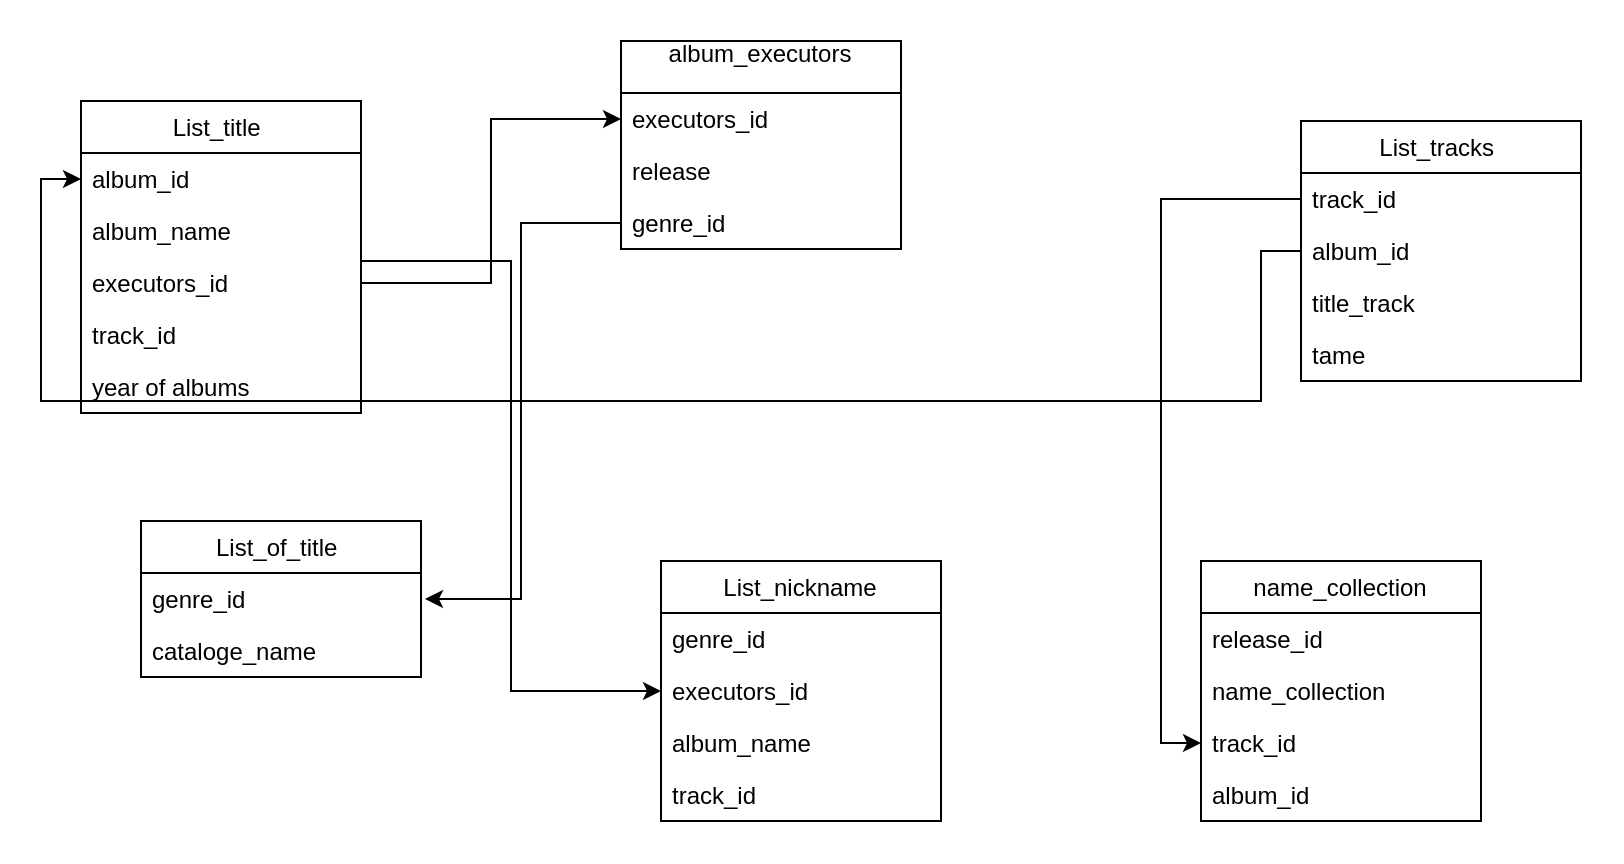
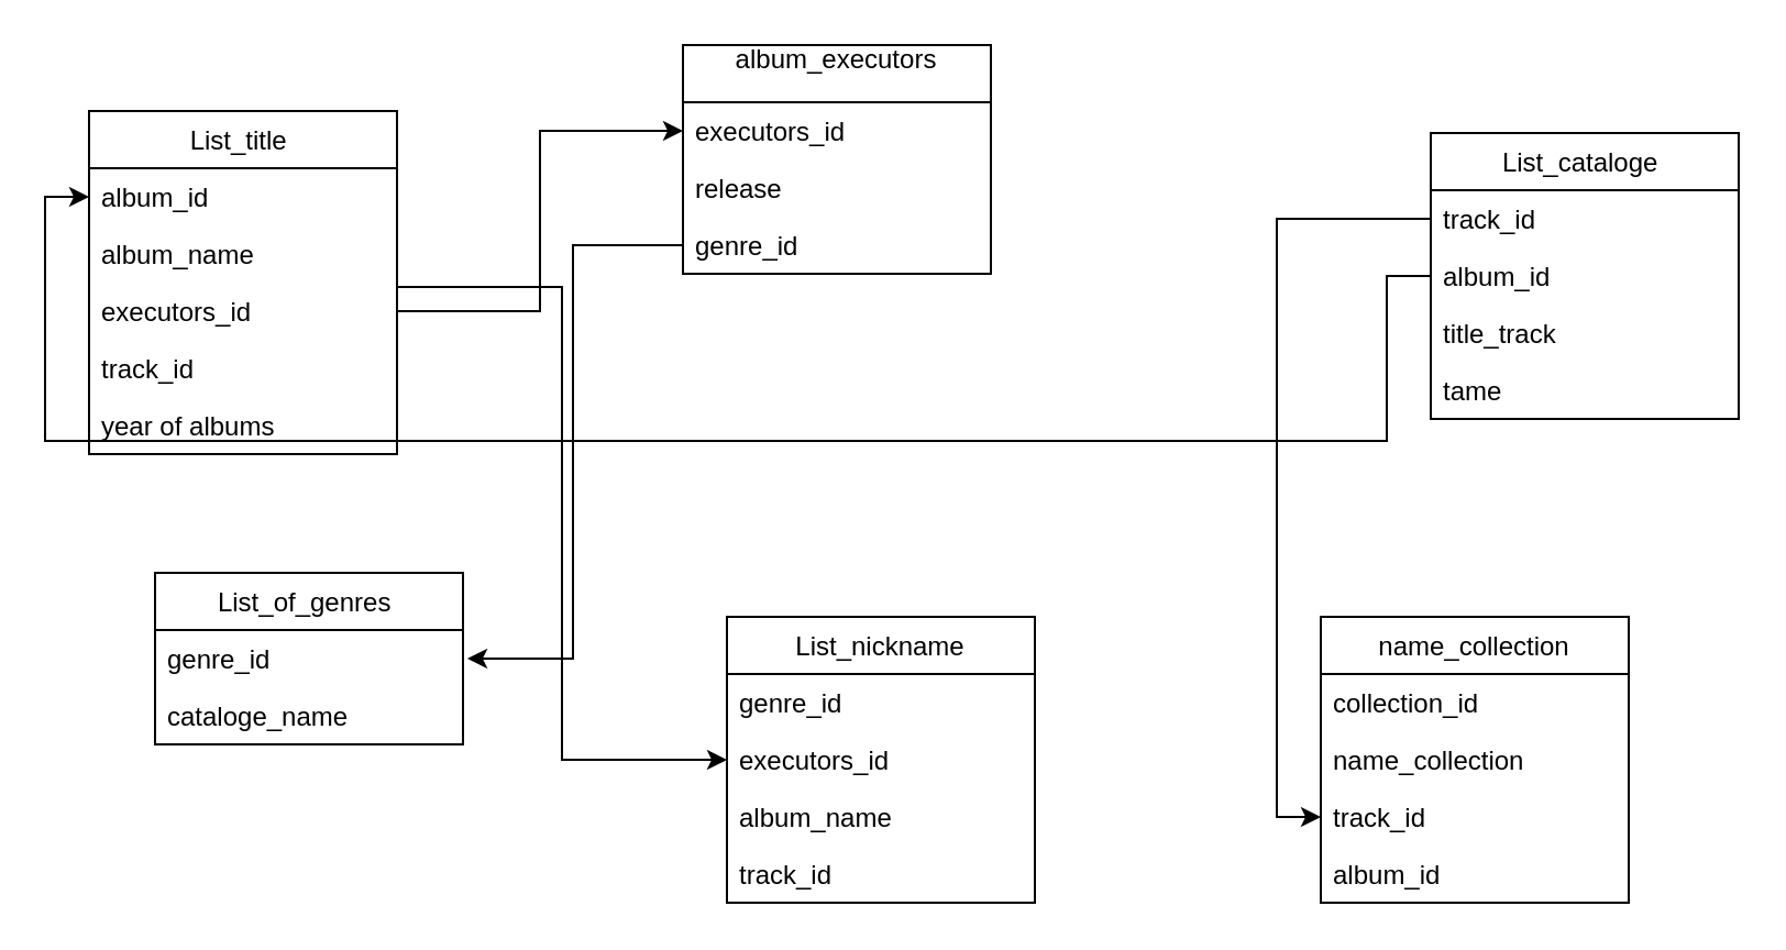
  <mxCell id="0" />
  <mxCell id="1" parent="0" />
  <mxCell id="2" value="album_executors&#10; " style="swimlane;fontStyle=0;childLayout=stackLayout;horizontal=1;startSize=26;fillColor=none;horizontalStack=0;resizeParent=1;resizeParentMax=0;resizeLast=0;collapsible=1;marginBottom=0;" parent="1" vertex="1"><mxGeometry x="310" y="20" width="140" height="104" as="geometry" /></mxCell>
  <mxCell id="3" value="executors_id " style="text;strokeColor=none;fillColor=none;align=left;verticalAlign=top;spacingLeft=4;spacingRight=4;overflow=hidden;rotatable=0;points=[[0,0.5],[1,0.5]];portConstraint=eastwest;" parent="2" vertex="1"><mxGeometry y="26" width="140" height="26" as="geometry" /></mxCell>
  <mxCell id="4" value="release" style="text;strokeColor=none;fillColor=none;align=left;verticalAlign=top;spacingLeft=4;spacingRight=4;overflow=hidden;rotatable=0;points=[[0,0.5],[1,0.5]];portConstraint=eastwest;" parent="2" vertex="1"><mxGeometry y="52" width="140" height="26" as="geometry" /></mxCell>
  <mxCell id="5" value="genre_id " style="text;strokeColor=none;fillColor=none;align=left;verticalAlign=top;spacingLeft=4;spacingRight=4;overflow=hidden;rotatable=0;points=[[0,0.5],[1,0.5]];portConstraint=eastwest;" parent="2" vertex="1"><mxGeometry y="78" width="140" height="26" as="geometry" /></mxCell>
  <mxCell id="6" value="List_title " style="swimlane;fontStyle=0;childLayout=stackLayout;horizontal=1;startSize=26;fillColor=none;horizontalStack=0;resizeParent=1;resizeParentMax=0;resizeLast=0;collapsible=1;marginBottom=0;" parent="1" vertex="1"><mxGeometry x="40" y="50" width="140" height="156" as="geometry" /></mxCell>
  <mxCell id="7" value="album_id " style="text;strokeColor=none;fillColor=none;align=left;verticalAlign=top;spacingLeft=4;spacingRight=4;overflow=hidden;rotatable=0;points=[[0,0.5],[1,0.5]];portConstraint=eastwest;" parent="6" vertex="1"><mxGeometry y="26" width="140" height="26" as="geometry" /></mxCell>
  <mxCell id="8" value="album_name " style="text;strokeColor=none;fillColor=none;align=left;verticalAlign=top;spacingLeft=4;spacingRight=4;overflow=hidden;rotatable=0;points=[[0,0.5],[1,0.5]];portConstraint=eastwest;" vertex="1" parent="6"><mxGeometry y="52" width="140" height="26" as="geometry" /></mxCell>
  <mxCell id="9" value="executors_id " style="text;strokeColor=none;fillColor=none;align=left;verticalAlign=top;spacingLeft=4;spacingRight=4;overflow=hidden;rotatable=0;points=[[0,0.5],[1,0.5]];portConstraint=eastwest;" parent="6" vertex="1"><mxGeometry y="78" width="140" height="26" as="geometry" /></mxCell>
  <mxCell id="10" value="track_id " style="text;strokeColor=none;fillColor=none;align=left;verticalAlign=top;spacingLeft=4;spacingRight=4;overflow=hidden;rotatable=0;points=[[0,0.5],[1,0.5]];portConstraint=eastwest;" parent="6" vertex="1"><mxGeometry y="104" width="140" height="26" as="geometry" /></mxCell>
  <mxCell id="11" value="year of albums " style="text;strokeColor=none;fillColor=none;align=left;verticalAlign=top;spacingLeft=4;spacingRight=4;overflow=hidden;rotatable=0;points=[[0,0.5],[1,0.5]];portConstraint=eastwest;" parent="6" vertex="1"><mxGeometry y="130" width="140" height="26" as="geometry" /></mxCell>
- <mxCell id="12" value="List_tracks " style="swimlane;fontStyle=0;childLayout=stackLayout;horizontal=1;startSize=26;fillColor=none;horizontalStack=0;resizeParent=1;resizeParentMax=0;resizeLast=0;collapsible=1;marginBottom=0;" parent="1" vertex="1"><mxGeometry x="650" y="60" width="140" height="130" as="geometry" /></mxCell>
+ <mxCell id="12" value="List_cataloge " style="swimlane;fontStyle=0;childLayout=stackLayout;horizontal=1;startSize=26;fillColor=none;horizontalStack=0;resizeParent=1;resizeParentMax=0;resizeLast=0;collapsible=1;marginBottom=0;" parent="1" vertex="1"><mxGeometry x="650" y="60" width="140" height="130" as="geometry" /></mxCell>
  <mxCell id="13" value="track_id " style="text;strokeColor=none;fillColor=none;align=left;verticalAlign=top;spacingLeft=4;spacingRight=4;overflow=hidden;rotatable=0;points=[[0,0.5],[1,0.5]];portConstraint=eastwest;" parent="12" vertex="1"><mxGeometry y="26" width="140" height="26" as="geometry" /></mxCell>
  <mxCell id="14" value="album_id " style="text;strokeColor=none;fillColor=none;align=left;verticalAlign=top;spacingLeft=4;spacingRight=4;overflow=hidden;rotatable=0;points=[[0,0.5],[1,0.5]];portConstraint=eastwest;" parent="12" vertex="1"><mxGeometry y="52" width="140" height="26" as="geometry" /></mxCell>
  <mxCell id="15" value="title_track " style="text;strokeColor=none;fillColor=none;align=left;verticalAlign=top;spacingLeft=4;spacingRight=4;overflow=hidden;rotatable=0;points=[[0,0.5],[1,0.5]];portConstraint=eastwest;" parent="12" vertex="1"><mxGeometry y="78" width="140" height="26" as="geometry" /></mxCell>
  <mxCell id="16" value="tame" style="text;strokeColor=none;fillColor=none;align=left;verticalAlign=top;spacingLeft=4;spacingRight=4;overflow=hidden;rotatable=0;points=[[0,0.5],[1,0.5]];portConstraint=eastwest;" parent="12" vertex="1"><mxGeometry y="104" width="140" height="26" as="geometry" /></mxCell>
- <mxCell id="17" value="List_of_title " style="swimlane;fontStyle=0;childLayout=stackLayout;horizontal=1;startSize=26;fillColor=none;horizontalStack=0;resizeParent=1;resizeParentMax=0;resizeLast=0;collapsible=1;marginBottom=0;" parent="1" vertex="1"><mxGeometry x="70" y="260" width="140" height="78" as="geometry" /></mxCell>
+ <mxCell id="17" value="List_of_genres " style="swimlane;fontStyle=0;childLayout=stackLayout;horizontal=1;startSize=26;fillColor=none;horizontalStack=0;resizeParent=1;resizeParentMax=0;resizeLast=0;collapsible=1;marginBottom=0;" parent="1" vertex="1"><mxGeometry x="70" y="260" width="140" height="78" as="geometry" /></mxCell>
  <mxCell id="18" value="genre_id " style="text;strokeColor=none;fillColor=none;align=left;verticalAlign=top;spacingLeft=4;spacingRight=4;overflow=hidden;rotatable=0;points=[[0,0.5],[1,0.5]];portConstraint=eastwest;" parent="17" vertex="1"><mxGeometry y="26" width="140" height="26" as="geometry" /></mxCell>
  <mxCell id="19" value="cataloge_name " style="text;strokeColor=none;fillColor=none;align=left;verticalAlign=top;spacingLeft=4;spacingRight=4;overflow=hidden;rotatable=0;points=[[0,0.5],[1,0.5]];portConstraint=eastwest;" parent="17" vertex="1"><mxGeometry y="52" width="140" height="26" as="geometry" /></mxCell>
  <mxCell id="20" value="List_nickname" style="swimlane;fontStyle=0;childLayout=stackLayout;horizontal=1;startSize=26;fillColor=none;horizontalStack=0;resizeParent=1;resizeParentMax=0;resizeLast=0;collapsible=1;marginBottom=0;" parent="1" vertex="1"><mxGeometry x="330" y="280" width="140" height="130" as="geometry" /></mxCell>
  <mxCell id="21" value="genre_id" style="text;strokeColor=none;fillColor=none;align=left;verticalAlign=top;spacingLeft=4;spacingRight=4;overflow=hidden;rotatable=0;points=[[0,0.5],[1,0.5]];portConstraint=eastwest;" parent="20" vertex="1"><mxGeometry y="26" width="140" height="26" as="geometry" /></mxCell>
  <mxCell id="22" value="executors_id " style="text;strokeColor=none;fillColor=none;align=left;verticalAlign=top;spacingLeft=4;spacingRight=4;overflow=hidden;rotatable=0;points=[[0,0.5],[1,0.5]];portConstraint=eastwest;" parent="20" vertex="1"><mxGeometry y="52" width="140" height="26" as="geometry" /></mxCell>
  <mxCell id="23" value="album_name" style="text;strokeColor=none;fillColor=none;align=left;verticalAlign=top;spacingLeft=4;spacingRight=4;overflow=hidden;rotatable=0;points=[[0,0.5],[1,0.5]];portConstraint=eastwest;" parent="20" vertex="1"><mxGeometry y="78" width="140" height="26" as="geometry" /></mxCell>
  <mxCell id="24" value="track_id " style="text;strokeColor=none;fillColor=none;align=left;verticalAlign=top;spacingLeft=4;spacingRight=4;overflow=hidden;rotatable=0;points=[[0,0.5],[1,0.5]];portConstraint=eastwest;" parent="20" vertex="1"><mxGeometry y="104" width="140" height="26" as="geometry" /></mxCell>
  <mxCell id="25" style="edgeStyle=orthogonalEdgeStyle;rounded=0;orthogonalLoop=1;jettySize=auto;html=1;exitX=1;exitY=0.5;exitDx=0;exitDy=0;entryX=0;entryY=0.5;entryDx=0;entryDy=0;" parent="1" source="9" target="22" edge="1"><mxGeometry relative="1" as="geometry"><Array as="points"><mxPoint x="180" y="130" /><mxPoint x="255" y="130" /><mxPoint x="255" y="345" /></Array></mxGeometry></mxCell>
  <mxCell id="26" value="name_collection" style="swimlane;fontStyle=0;childLayout=stackLayout;horizontal=1;startSize=26;fillColor=none;horizontalStack=0;resizeParent=1;resizeParentMax=0;resizeLast=0;collapsible=1;marginBottom=0;" parent="1" vertex="1"><mxGeometry x="600" y="280" width="140" height="130" as="geometry" /></mxCell>
- <mxCell id="27" value="release_id" style="text;strokeColor=none;fillColor=none;align=left;verticalAlign=top;spacingLeft=4;spacingRight=4;overflow=hidden;rotatable=0;points=[[0,0.5],[1,0.5]];portConstraint=eastwest;" parent="26" vertex="1"><mxGeometry y="26" width="140" height="26" as="geometry" /></mxCell>
+ <mxCell id="27" value="collection_id" style="text;strokeColor=none;fillColor=none;align=left;verticalAlign=top;spacingLeft=4;spacingRight=4;overflow=hidden;rotatable=0;points=[[0,0.5],[1,0.5]];portConstraint=eastwest;" parent="26" vertex="1"><mxGeometry y="26" width="140" height="26" as="geometry" /></mxCell>
  <mxCell id="28" value="name_collection" style="text;strokeColor=none;fillColor=none;align=left;verticalAlign=top;spacingLeft=4;spacingRight=4;overflow=hidden;rotatable=0;points=[[0,0.5],[1,0.5]];portConstraint=eastwest;" vertex="1" parent="26"><mxGeometry y="52" width="140" height="26" as="geometry" /></mxCell>
  <mxCell id="29" value="track_id " style="text;strokeColor=none;fillColor=none;align=left;verticalAlign=top;spacingLeft=4;spacingRight=4;overflow=hidden;rotatable=0;points=[[0,0.5],[1,0.5]];portConstraint=eastwest;" parent="26" vertex="1"><mxGeometry y="78" width="140" height="26" as="geometry" /></mxCell>
  <mxCell id="30" value="album_id " style="text;strokeColor=none;fillColor=none;align=left;verticalAlign=top;spacingLeft=4;spacingRight=4;overflow=hidden;rotatable=0;points=[[0,0.5],[1,0.5]];portConstraint=eastwest;" parent="26" vertex="1"><mxGeometry y="104" width="140" height="26" as="geometry" /></mxCell>
  <mxCell id="31" style="edgeStyle=orthogonalEdgeStyle;rounded=0;orthogonalLoop=1;jettySize=auto;html=1;exitX=0;exitY=0.5;exitDx=0;exitDy=0;entryX=0;entryY=0.5;entryDx=0;entryDy=0;" parent="1" source="13" target="29" edge="1"><mxGeometry relative="1" as="geometry" /></mxCell>
  <mxCell id="32" style="edgeStyle=orthogonalEdgeStyle;rounded=0;orthogonalLoop=1;jettySize=auto;html=1;exitX=0;exitY=0.5;exitDx=0;exitDy=0;" edge="1" parent="1" source="5"><mxGeometry relative="1" as="geometry"><mxPoint x="212" y="299" as="targetPoint" /><Array as="points"><mxPoint x="260" y="111" /><mxPoint x="260" y="299" /><mxPoint x="212" y="299" /></Array></mxGeometry></mxCell>
  <mxCell id="33" style="edgeStyle=orthogonalEdgeStyle;rounded=0;orthogonalLoop=1;jettySize=auto;html=1;exitX=1;exitY=0.5;exitDx=0;exitDy=0;entryX=0;entryY=0.5;entryDx=0;entryDy=0;" edge="1" parent="1" source="9" target="3"><mxGeometry relative="1" as="geometry" /></mxCell>
  <mxCell id="34" style="edgeStyle=orthogonalEdgeStyle;rounded=0;orthogonalLoop=1;jettySize=auto;html=1;exitX=0;exitY=0.5;exitDx=0;exitDy=0;entryX=0;entryY=0.5;entryDx=0;entryDy=0;" edge="1" parent="1" source="14" target="7"><mxGeometry relative="1" as="geometry"><Array as="points"><mxPoint x="630" y="125" /><mxPoint x="630" y="200" /><mxPoint x="20" y="200" /><mxPoint x="20" y="89" /></Array></mxGeometry></mxCell>
